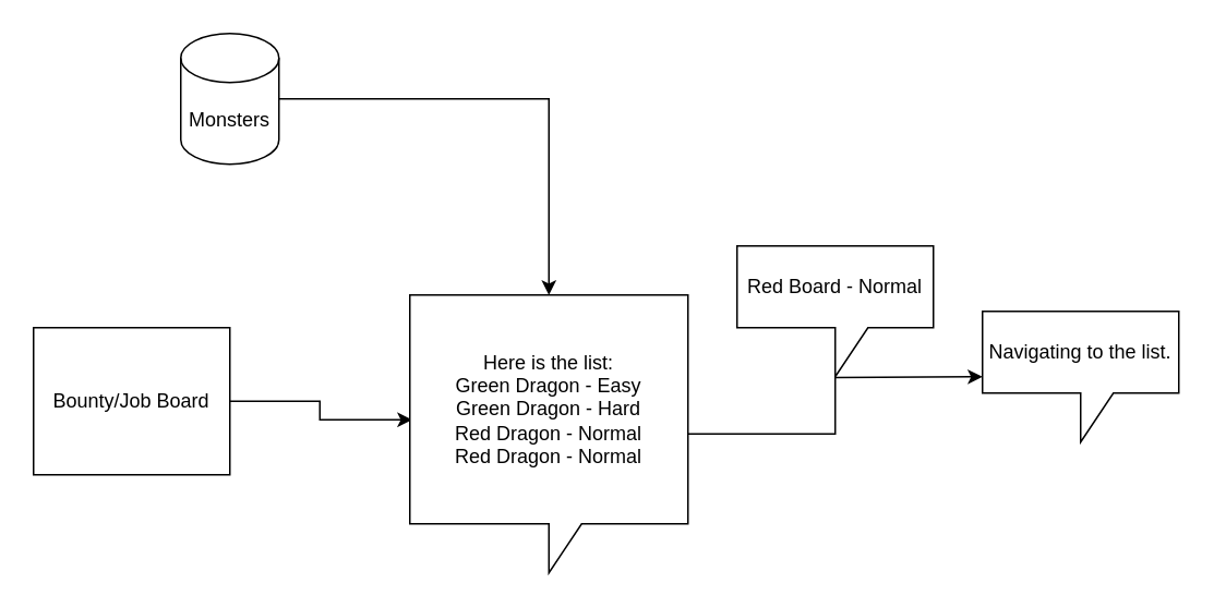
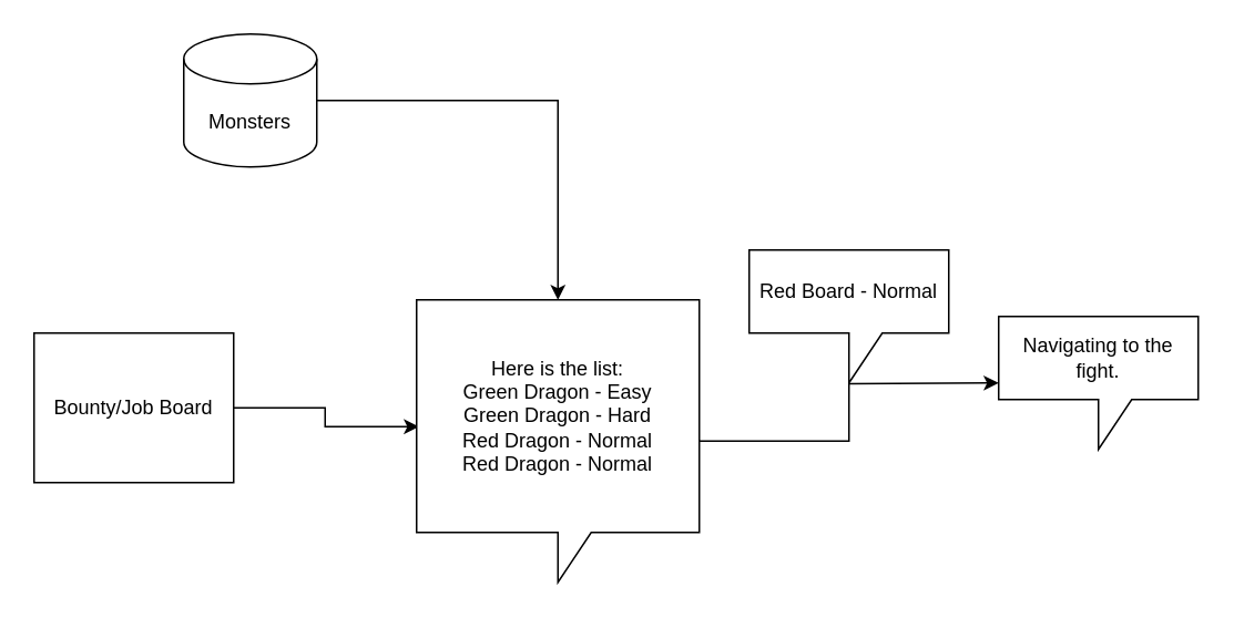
  <mxCell id="0" />
  <mxCell id="1" parent="0" />
  <mxCell id="2" style="edgeStyle=orthogonalEdgeStyle;rounded=0;orthogonalLoop=1;jettySize=auto;html=1;entryX=0.008;entryY=0.449;entryDx=0;entryDy=0;entryPerimeter=0;" edge="1" parent="1" source="3" target="7"><mxGeometry relative="1" as="geometry" /></mxCell>
  <mxCell id="3" value="Bounty/Job Board" style="rounded=0;whiteSpace=wrap;html=1;" vertex="1" parent="1"><mxGeometry x="20" y="200" width="120" height="90" as="geometry" /></mxCell>
  <mxCell id="4" style="edgeStyle=orthogonalEdgeStyle;rounded=0;orthogonalLoop=1;jettySize=auto;html=1;entryX=0.5;entryY=0;entryDx=0;entryDy=0;entryPerimeter=0;" edge="1" parent="1" source="5" target="7"><mxGeometry relative="1" as="geometry" /></mxCell>
- <mxCell id="5" value="Monsters" style="shape=cylinder3;whiteSpace=wrap;html=1;boundedLbl=1;backgroundOutline=1;size=15;" vertex="1" parent="1"><mxGeometry x="110" width="60" height="80" as="geometry" y="20" /></mxCell>
+ <mxCell id="5" value="Monsters" style="shape=cylinder3;whiteSpace=wrap;html=1;boundedLbl=1;backgroundOutline=1;size=15;" vertex="1" parent="1"><mxGeometry x="110" y="20" width="80" height="80" as="geometry" /></mxCell>
  <mxCell id="6" value="" style="edgeStyle=orthogonalEdgeStyle;rounded=0;orthogonalLoop=1;jettySize=auto;html=1;" edge="1" parent="1" source="7"><mxGeometry relative="1" as="geometry"><mxPoint x="600" y="230" as="targetPoint" /></mxGeometry></mxCell>
  <mxCell id="7" value="Here is the list:&lt;br&gt;Green Dragon - Easy&lt;br&gt;Green Dragon - Hard&lt;br&gt;Red Dragon - Normal&lt;br&gt;Red Dragon - Normal" style="shape=callout;whiteSpace=wrap;html=1;perimeter=calloutPerimeter;" vertex="1" parent="1"><mxGeometry x="250" y="180" width="170" height="170" as="geometry" /></mxCell>
  <mxCell id="8" value="Red Board - Normal" style="shape=callout;whiteSpace=wrap;html=1;perimeter=calloutPerimeter;" vertex="1" parent="1"><mxGeometry x="450" y="150" width="120" height="80" as="geometry" /></mxCell>
- <mxCell id="9" value="Navigating to the list." style="shape=callout;whiteSpace=wrap;html=1;perimeter=calloutPerimeter;" vertex="1" parent="1"><mxGeometry x="600" y="190" width="120" height="80" as="geometry" /></mxCell>
+ <mxCell id="9" value="Navigating to the fight." style="shape=callout;whiteSpace=wrap;html=1;perimeter=calloutPerimeter;" vertex="1" parent="1"><mxGeometry x="600" y="190" width="120" height="80" as="geometry" /></mxCell>
